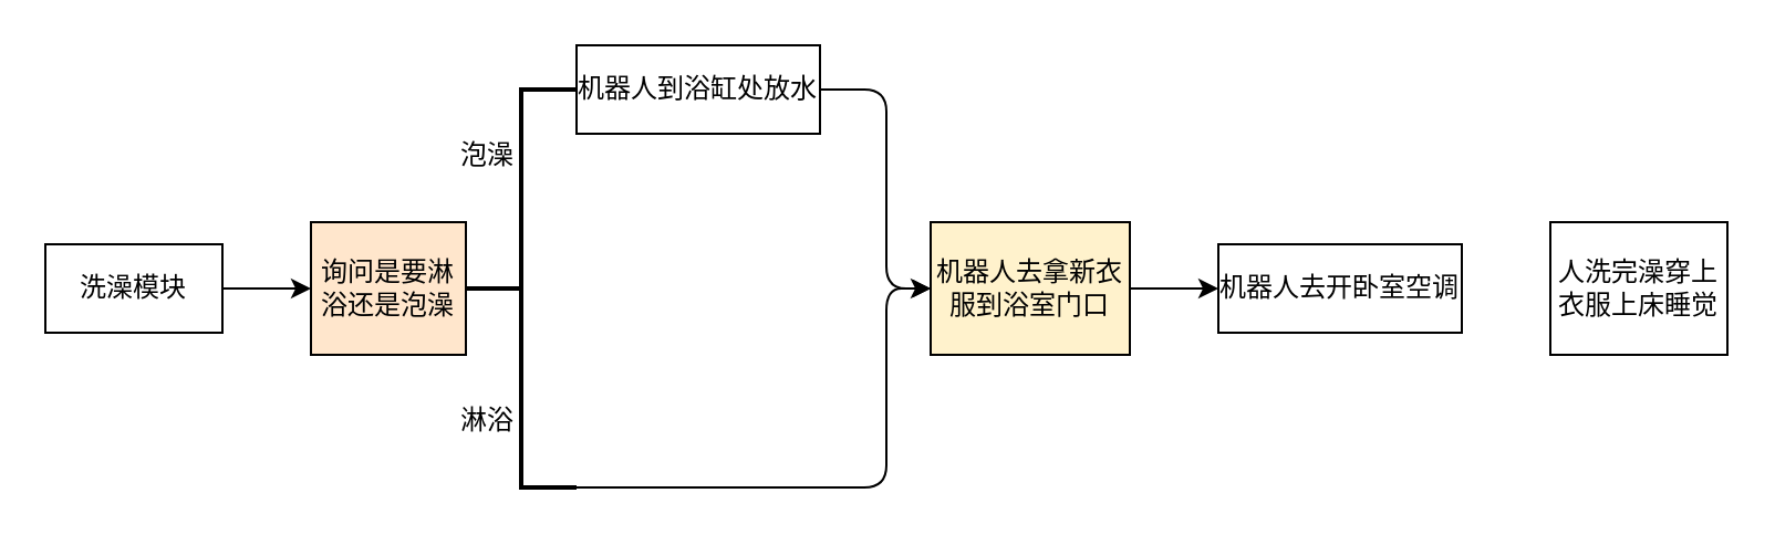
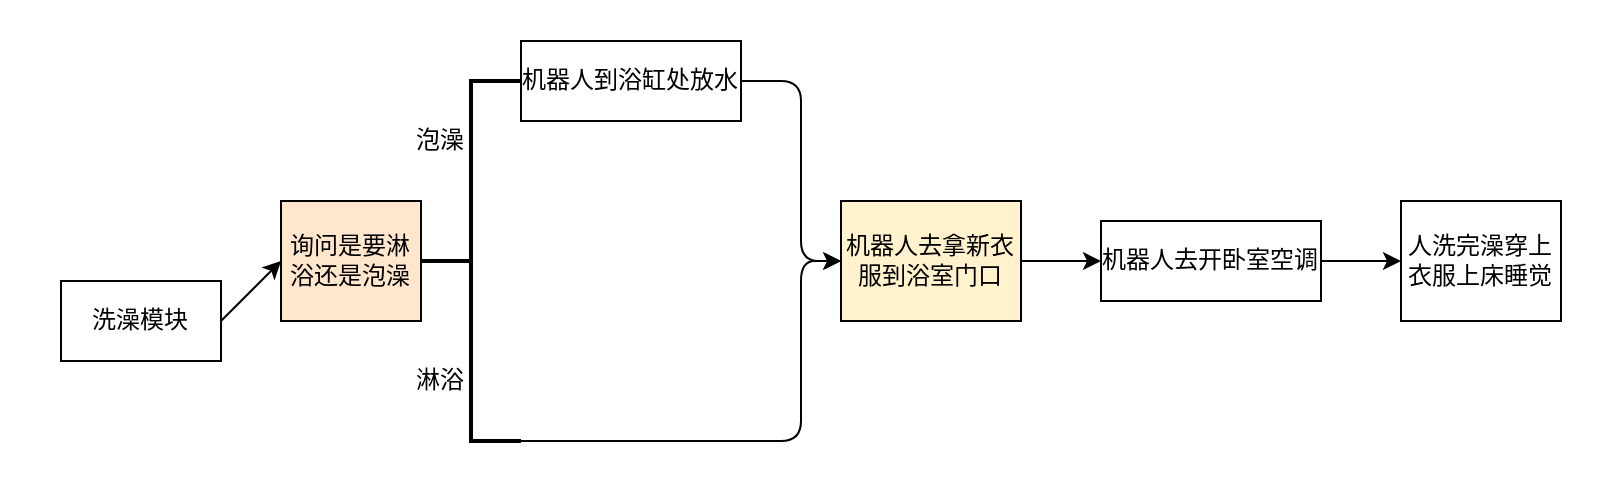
  <mxCell id="0" />
  <mxCell id="1" parent="0" />
- <mxCell id="2" value="洗澡模块" style="rounded=0;whiteSpace=wrap;html=1;" vertex="1" parent="1"><mxGeometry x="20" y="110" width="80" height="40" as="geometry" /></mxCell>
+ <mxCell id="2" value="洗澡模块" style="rounded=0;whiteSpace=wrap;html=1;" vertex="1" parent="1"><mxGeometry x="30" y="140" width="80" height="40" as="geometry" /></mxCell>
  <mxCell id="3" value="询问是要淋浴还是泡澡" style="rounded=0;whiteSpace=wrap;html=1;fillColor=#ffe6cc;" vertex="1" parent="1"><mxGeometry x="140" y="100" width="70" height="60" as="geometry" /></mxCell>
  <mxCell id="4" value="" style="strokeWidth=2;html=1;shape=mxgraph.flowchart.annotation_2;align=left;labelPosition=right;pointerEvents=1;" vertex="1" parent="1"><mxGeometry x="210" y="40" width="50" height="180" as="geometry" /></mxCell>
  <mxCell id="5" value="淋浴" style="text;html=1;strokeColor=none;fillColor=none;align=center;verticalAlign=middle;whiteSpace=wrap;rounded=0;" vertex="1" parent="1"><mxGeometry x="200" y="180" width="40" height="20" as="geometry" /></mxCell>
  <mxCell id="6" value="泡澡" style="text;html=1;strokeColor=none;fillColor=none;align=center;verticalAlign=middle;whiteSpace=wrap;rounded=0;" vertex="1" parent="1"><mxGeometry x="200" y="60" width="40" height="20" as="geometry" /></mxCell>
  <mxCell id="7" value="机器人到浴缸处放水" style="rounded=0;whiteSpace=wrap;html=1;" vertex="1" parent="1"><mxGeometry x="260" y="20" width="110" height="40" as="geometry" /></mxCell>
  <mxCell id="8" value="机器人去开卧室空调" style="rounded=0;whiteSpace=wrap;html=1;" vertex="1" parent="1"><mxGeometry x="550" y="110" width="110" height="40" as="geometry" /></mxCell>
  <mxCell id="9" value="机器人去拿新衣服到浴室门口" style="rounded=0;whiteSpace=wrap;html=1;fillColor=#fff2cc;" vertex="1" parent="1"><mxGeometry x="420" y="100" width="90" height="60" as="geometry" /></mxCell>
  <mxCell id="10" value="人洗完澡穿上衣服上床睡觉" style="rounded=0;whiteSpace=wrap;html=1;" vertex="1" parent="1"><mxGeometry x="700" y="100" width="80" height="60" as="geometry" /></mxCell>
  <mxCell id="11" value="" style="endArrow=open;html=1;exitX=1;exitY=0.5;exitDx=0;exitDy=0;entryX=0;entryY=0.5;entryDx=0;entryDy=0;" edge="1" parent="1" source="7" target="9"><mxGeometry width="50" height="50" relative="1" as="geometry"><mxPoint x="400" y="160" as="sourcePoint" /><mxPoint x="450" y="110" as="targetPoint" /><Array as="points"><mxPoint x="400" y="40" /><mxPoint x="400" y="130" /></Array></mxGeometry></mxCell>
  <mxCell id="12" value="" style="endArrow=classic;html=1;exitX=1;exitY=1;exitDx=0;exitDy=0;exitPerimeter=0;entryX=0;entryY=0.5;entryDx=0;entryDy=0;" edge="1" parent="1" source="4" target="9"><mxGeometry width="50" height="50" relative="1" as="geometry"><mxPoint x="400" y="160" as="sourcePoint" /><mxPoint x="450" y="110" as="targetPoint" /><Array as="points"><mxPoint x="400" y="220" /><mxPoint x="400" y="130" /></Array></mxGeometry></mxCell>
  <mxCell id="13" value="" style="endArrow=classic;html=1;exitX=1;exitY=0.5;exitDx=0;exitDy=0;" edge="1" parent="1" source="2"><mxGeometry width="50" height="50" relative="1" as="geometry"><mxPoint x="400" y="160" as="sourcePoint" /><mxPoint x="140" y="130" as="targetPoint" /></mxGeometry></mxCell>
  <mxCell id="14" value="" style="endArrow=classic;html=1;exitX=1;exitY=0.5;exitDx=0;exitDy=0;entryX=0;entryY=0.5;entryDx=0;entryDy=0;" edge="1" parent="1" source="9" target="8"><mxGeometry width="50" height="50" relative="1" as="geometry"><mxPoint x="400" y="160" as="sourcePoint" /><mxPoint x="450" y="110" as="targetPoint" /></mxGeometry></mxCell>
+ <mxCell id="15" value="" style="endArrow=classic;html=1;exitX=1;exitY=0.5;exitDx=0;exitDy=0;entryX=0;entryY=0.5;entryDx=0;entryDy=0;" edge="1" parent="1" source="8" target="10"><mxGeometry width="50" height="50" relative="1" as="geometry"><mxPoint x="680" y="160" as="sourcePoint" /><mxPoint x="730" y="110" as="targetPoint" /></mxGeometry></mxCell>
